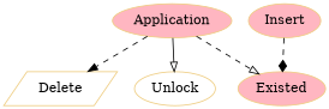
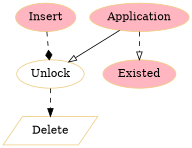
  digraph {
    node [color="#eecc80" fillcolor=lightpink shape=ellipse style=filled]
    edge [arrowhead=onormal style=dashed]
    Delete [fillcolor=white shape=parallelogram]
    Application
    Unlock [fillcolor=white]
    Existed
    Insert
-   Application -> Delete [arrowhead=normal]
+   Unlock -> Delete [arrowhead=normal]
    Application -> Unlock [style=solid]
    Application -> Existed
-   Insert -> Existed [arrowhead=diamond]
+   Insert -> Unlock [arrowhead=diamond]
  }
